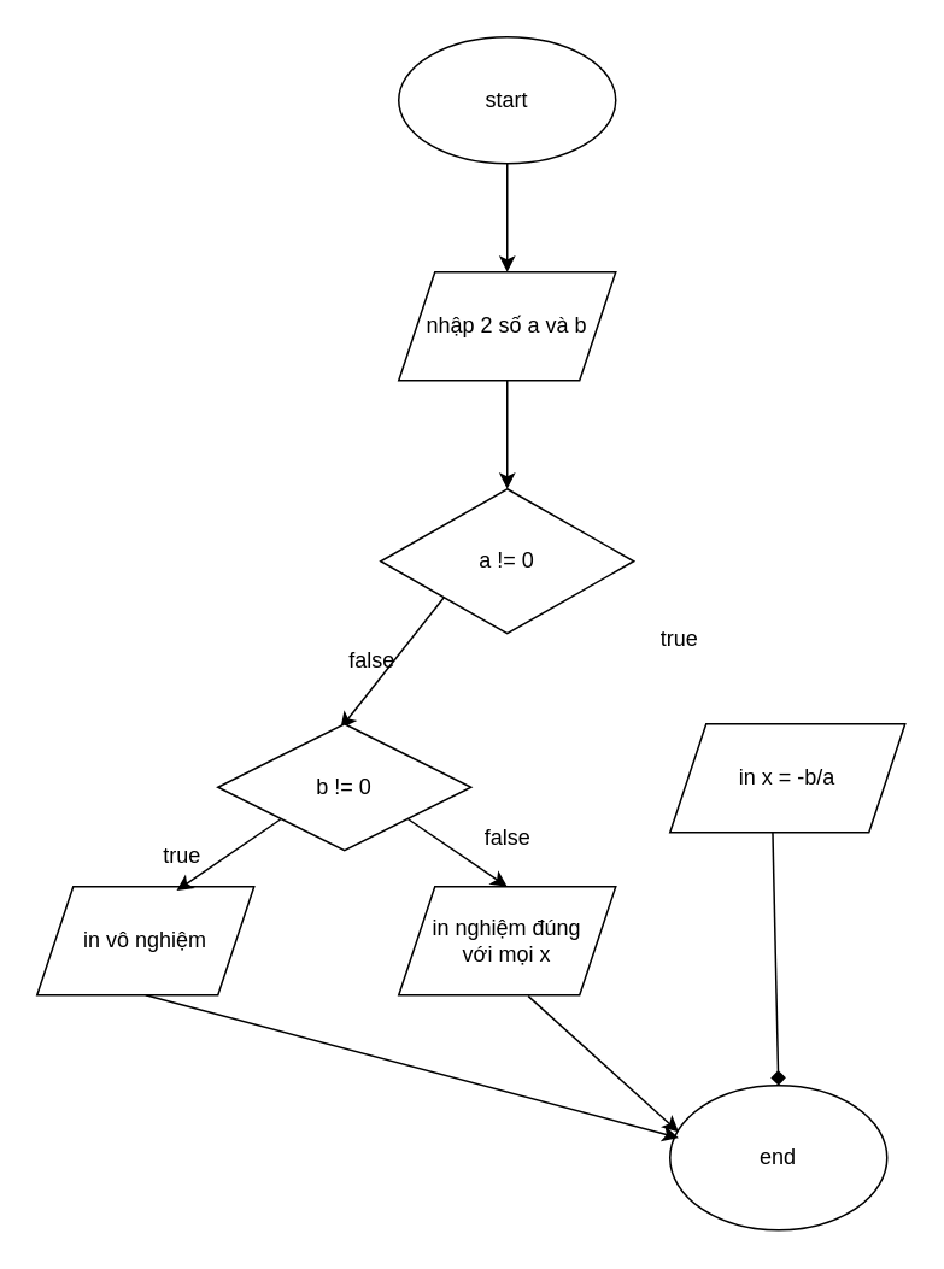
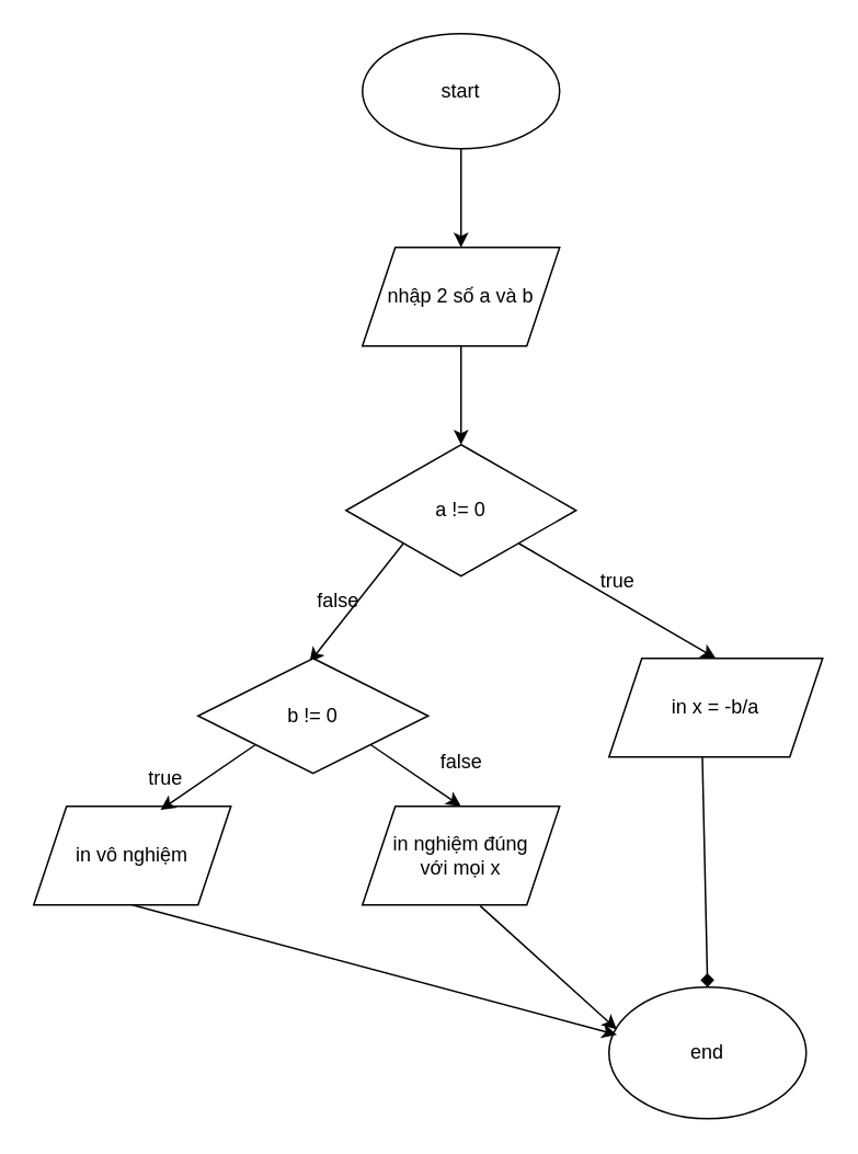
  <mxCell id="0" />
  <mxCell id="1" parent="0" />
  <mxCell id="2" value="start" style="ellipse;whiteSpace=wrap;html=1;" vertex="1" parent="1"><mxGeometry x="220" y="20" width="120" height="70" as="geometry" /></mxCell>
  <mxCell id="3" value="" style="endArrow=classic;html=1;rounded=0;exitX=0.5;exitY=1;exitDx=0;exitDy=0;entryX=0.5;entryY=0;entryDx=0;entryDy=0;" edge="1" parent="1" source="2" target="4"><mxGeometry width="50" height="50" relative="1" as="geometry"><mxPoint x="330" y="310" as="sourcePoint" /><mxPoint x="90" y="160" as="targetPoint" /></mxGeometry></mxCell>
  <mxCell id="4" value="nhập 2 số a và b" style="shape=parallelogram;perimeter=parallelogramPerimeter;whiteSpace=wrap;html=1;fixedSize=1;" vertex="1" parent="1"><mxGeometry x="220" y="150" width="120" height="60" as="geometry" /></mxCell>
  <mxCell id="5" value="a != 0" style="rhombus;whiteSpace=wrap;html=1;" vertex="1" parent="1"><mxGeometry x="210" y="270" width="140" height="80" as="geometry" /></mxCell>
  <mxCell id="6" value="in x = -b/a" style="shape=parallelogram;perimeter=parallelogramPerimeter;whiteSpace=wrap;html=1;fixedSize=1;" vertex="1" parent="1"><mxGeometry x="370" y="400" width="130" height="60" as="geometry" /></mxCell>
  <mxCell id="7" value="" style="endArrow=classic;html=1;rounded=0;exitX=0.5;exitY=1;exitDx=0;exitDy=0;entryX=0.5;entryY=0;entryDx=0;entryDy=0;" edge="1" parent="1" source="4" target="5"><mxGeometry width="50" height="50" relative="1" as="geometry"><mxPoint x="330" y="290" as="sourcePoint" /><mxPoint x="380" y="240" as="targetPoint" /></mxGeometry></mxCell>
+ <mxCell id="8" value="" style="endArrow=classic;html=1;rounded=0;exitX=1;exitY=1;exitDx=0;exitDy=0;entryX=0.5;entryY=0;entryDx=0;entryDy=0;" edge="1" parent="1" source="5" target="6"><mxGeometry width="50" height="50" relative="1" as="geometry"><mxPoint x="330" y="390" as="sourcePoint" /><mxPoint x="380" y="340" as="targetPoint" /></mxGeometry></mxCell>
  <mxCell id="9" value="" style="endArrow=classic;html=1;rounded=0;exitX=0;exitY=1;exitDx=0;exitDy=0;" edge="1" parent="1" source="5"><mxGeometry width="50" height="50" relative="1" as="geometry"><mxPoint x="330" y="390" as="sourcePoint" /><mxPoint x="187.763" y="402.5" as="targetPoint" /></mxGeometry></mxCell>
  <mxCell id="10" value="true" style="text;html=1;align=center;verticalAlign=middle;resizable=0;points=[];autosize=1;strokeColor=none;fillColor=none;" vertex="1" parent="1"><mxGeometry x="355" y="338" width="40" height="30" as="geometry" /></mxCell>
  <mxCell id="11" value="b != 0" style="rhombus;whiteSpace=wrap;html=1;" vertex="1" parent="1"><mxGeometry x="120" y="400" width="140" height="70" as="geometry" /></mxCell>
  <mxCell id="12" value="false" style="text;html=1;align=center;verticalAlign=middle;resizable=0;points=[];autosize=1;strokeColor=none;fillColor=none;" vertex="1" parent="1"><mxGeometry x="180" y="350" width="50" height="30" as="geometry" /></mxCell>
  <mxCell id="13" value="in vô nghiệm" style="shape=parallelogram;perimeter=parallelogramPerimeter;whiteSpace=wrap;html=1;fixedSize=1;" vertex="1" parent="1"><mxGeometry x="20" y="490" width="120" height="60" as="geometry" /></mxCell>
  <mxCell id="14" value="in nghiệm đúng&lt;br&gt;với mọi x" style="shape=parallelogram;perimeter=parallelogramPerimeter;whiteSpace=wrap;html=1;fixedSize=1;" vertex="1" parent="1"><mxGeometry x="220" y="490" width="120" height="60" as="geometry" /></mxCell>
  <mxCell id="15" value="" style="endArrow=classic;html=1;rounded=0;exitX=1;exitY=1;exitDx=0;exitDy=0;" edge="1" parent="1" source="11"><mxGeometry width="50" height="50" relative="1" as="geometry"><mxPoint x="219" y="460" as="sourcePoint" /><mxPoint x="280" y="490" as="targetPoint" /></mxGeometry></mxCell>
  <mxCell id="16" value="" style="endArrow=classic;html=1;rounded=0;exitX=0;exitY=1;exitDx=0;exitDy=0;entryX=0.643;entryY=0.037;entryDx=0;entryDy=0;entryPerimeter=0;" edge="1" parent="1" source="11" target="13"><mxGeometry width="50" height="50" relative="1" as="geometry"><mxPoint x="330" y="490" as="sourcePoint" /><mxPoint x="380" y="440" as="targetPoint" /></mxGeometry></mxCell>
  <mxCell id="17" value="true" style="text;html=1;align=center;verticalAlign=middle;resizable=0;points=[];autosize=1;strokeColor=none;fillColor=none;" vertex="1" parent="1"><mxGeometry x="80" y="458" width="40" height="30" as="geometry" /></mxCell>
  <mxCell id="18" value="false" style="text;html=1;align=center;verticalAlign=middle;resizable=0;points=[];autosize=1;strokeColor=none;fillColor=none;" vertex="1" parent="1"><mxGeometry x="255" y="448" width="50" height="30" as="geometry" /></mxCell>
  <mxCell id="19" value="end" style="ellipse;whiteSpace=wrap;html=1;" vertex="1" parent="1"><mxGeometry x="370" y="600" width="120" height="80" as="geometry" /></mxCell>
  <mxCell id="20" value="" style="endArrow=diamond;html=1;rounded=0;exitX=0.437;exitY=1.003;exitDx=0;exitDy=0;exitPerimeter=0;entryX=0.5;entryY=0;entryDx=0;entryDy=0;" edge="1" parent="1" source="6" target="19"><mxGeometry width="50" height="50" relative="1" as="geometry"><mxPoint x="330" y="590" as="sourcePoint" /><mxPoint x="380" y="540" as="targetPoint" /></mxGeometry></mxCell>
  <mxCell id="21" value="" style="endArrow=classic;html=1;rounded=0;exitX=0.597;exitY=1.01;exitDx=0;exitDy=0;exitPerimeter=0;entryX=0.04;entryY=0.322;entryDx=0;entryDy=0;entryPerimeter=0;" edge="1" parent="1" source="14" target="19"><mxGeometry width="50" height="50" relative="1" as="geometry"><mxPoint x="330" y="590" as="sourcePoint" /><mxPoint x="380" y="540" as="targetPoint" /></mxGeometry></mxCell>
  <mxCell id="22" value="" style="endArrow=classic;html=1;rounded=0;exitX=0.5;exitY=1;exitDx=0;exitDy=0;entryX=0.04;entryY=0.362;entryDx=0;entryDy=0;entryPerimeter=0;" edge="1" parent="1" source="13" target="19"><mxGeometry width="50" height="50" relative="1" as="geometry"><mxPoint x="330" y="590" as="sourcePoint" /><mxPoint x="380" y="540" as="targetPoint" /></mxGeometry></mxCell>
